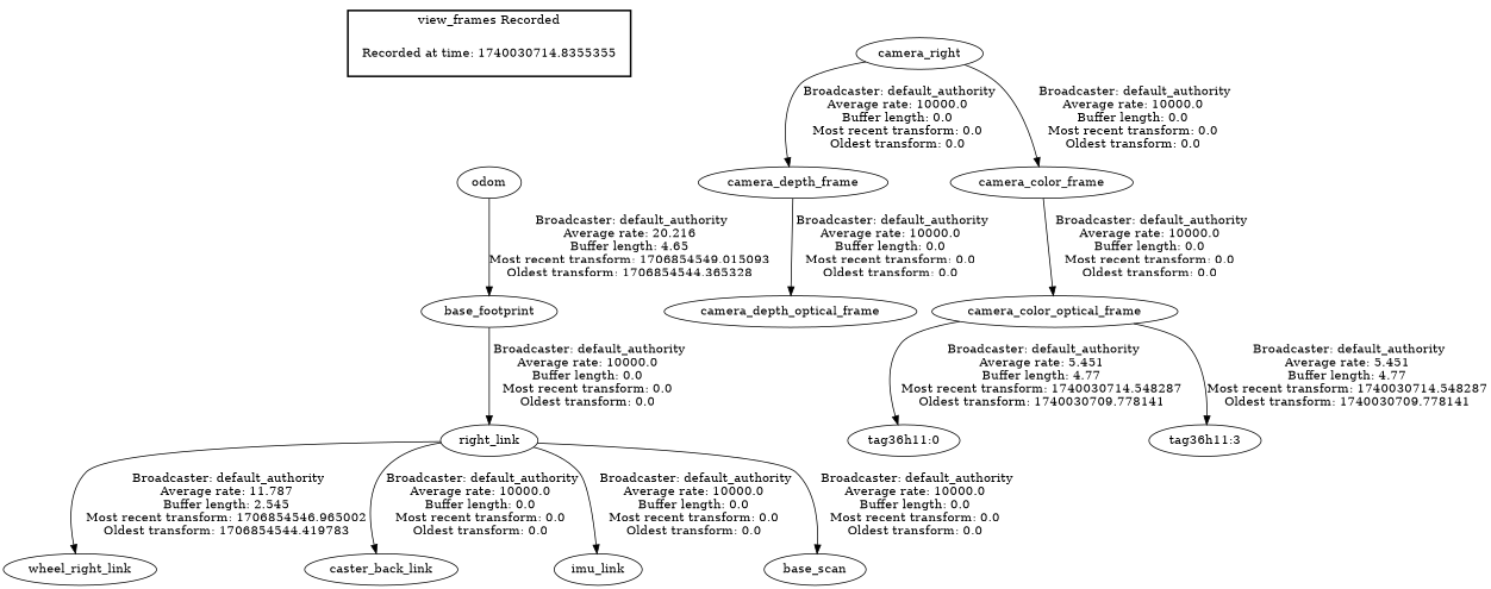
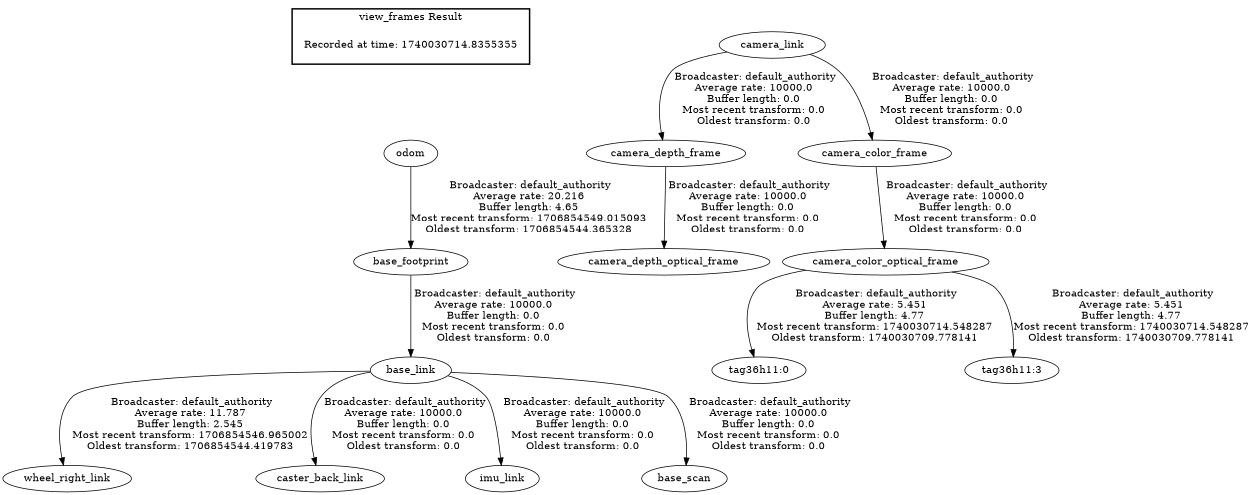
  digraph {
    fontname="DejaVu Serif"
    node [fontname="DejaVu Serif"]
    edge [fontname="DejaVu Serif"]
    "Recorded at time: 1740030714.8355355" [shape=plaintext]
    odom
-   camera_link [label=camera_right]
+   camera_link
    camera_depth_frame
    camera_color_frame
    camera_depth_optical_frame
    camera_color_optical_frame
    "tag36h11:0"
    "tag36h11:3"
-   base_link [label=right_link]
+   base_link
    wheel_right_link
    caster_back_link
    imu_link
    base_scan
    base_footprint
    subgraph cluster_1 {
      color=black
-     label="view_frames Recorded"
+     label="view_frames Result"
      style=bold
      "Recorded at time: 1740030714.8355355"
    }
    "Recorded at time: 1740030714.8355355" -> odom [style=invis]
    odom -> base_footprint [label=" Broadcaster: default_authority\nAverage rate: 20.216\nBuffer length: 4.65\nMost recent transform: 1706854549.015093\nOldest transform: 1706854544.365328\n"]
    camera_link -> camera_depth_frame [label=" Broadcaster: default_authority\nAverage rate: 10000.0\nBuffer length: 0.0\nMost recent transform: 0.0\nOldest transform: 0.0\n"]
    camera_link -> camera_color_frame [label=" Broadcaster: default_authority\nAverage rate: 10000.0\nBuffer length: 0.0\nMost recent transform: 0.0\nOldest transform: 0.0\n"]
    camera_depth_frame -> camera_depth_optical_frame [label=" Broadcaster: default_authority\nAverage rate: 10000.0\nBuffer length: 0.0\nMost recent transform: 0.0\nOldest transform: 0.0\n"]
    camera_color_frame -> camera_color_optical_frame [label=" Broadcaster: default_authority\nAverage rate: 10000.0\nBuffer length: 0.0\nMost recent transform: 0.0\nOldest transform: 0.0\n"]
    camera_color_optical_frame -> "tag36h11:0" [label=" Broadcaster: default_authority\nAverage rate: 5.451\nBuffer length: 4.77\nMost recent transform: 1740030714.548287\nOldest transform: 1740030709.778141\n"]
    camera_color_optical_frame -> "tag36h11:3" [label=" Broadcaster: default_authority\nAverage rate: 5.451\nBuffer length: 4.77\nMost recent transform: 1740030714.548287\nOldest transform: 1740030709.778141\n"]
    base_link -> wheel_right_link [label=" Broadcaster: default_authority\nAverage rate: 11.787\nBuffer length: 2.545\nMost recent transform: 1706854546.965002\nOldest transform: 1706854544.419783\n"]
    base_link -> caster_back_link [label=" Broadcaster: default_authority\nAverage rate: 10000.0\nBuffer length: 0.0\nMost recent transform: 0.0\nOldest transform: 0.0\n"]
    base_link -> imu_link [label=" Broadcaster: default_authority\nAverage rate: 10000.0\nBuffer length: 0.0\nMost recent transform: 0.0\nOldest transform: 0.0\n"]
    base_link -> base_scan [label=" Broadcaster: default_authority\nAverage rate: 10000.0\nBuffer length: 0.0\nMost recent transform: 0.0\nOldest transform: 0.0\n"]
    base_footprint -> base_link [label=" Broadcaster: default_authority\nAverage rate: 10000.0\nBuffer length: 0.0\nMost recent transform: 0.0\nOldest transform: 0.0\n"]
  }
